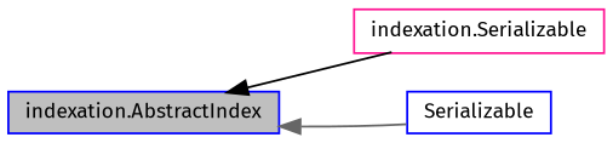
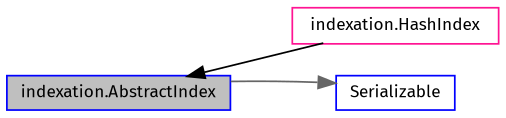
  digraph {
    fontname="Fira Sans"
    rankdir=LR
    node [color=blue fillcolor=white fontname="Fira Sans" fontsize=10 shape=record style=filled]
    edge [dir=back fontname="Fira Sans" fontsize=10 labelfontname=Helvetica labelfontsize=10 style=solid]
    n1 [fillcolor=grey75 fontcolor=black height=0.2 label="indexation.AbstractIndex" width=0.4]
-   n2 [color=deeppink height=0.2 label="indexation.Serializable" width=0.4]
+   n2 [color=deeppink height=0.2 label="indexation.HashIndex" width=0.4]
    n3 [height=0.2 label=Serializable width=0.4]
    n1 -> n2 [color=black]
-   n1 -> n3 [color=gray40]
+   n3 -> n1 [color=gray40]
  }
